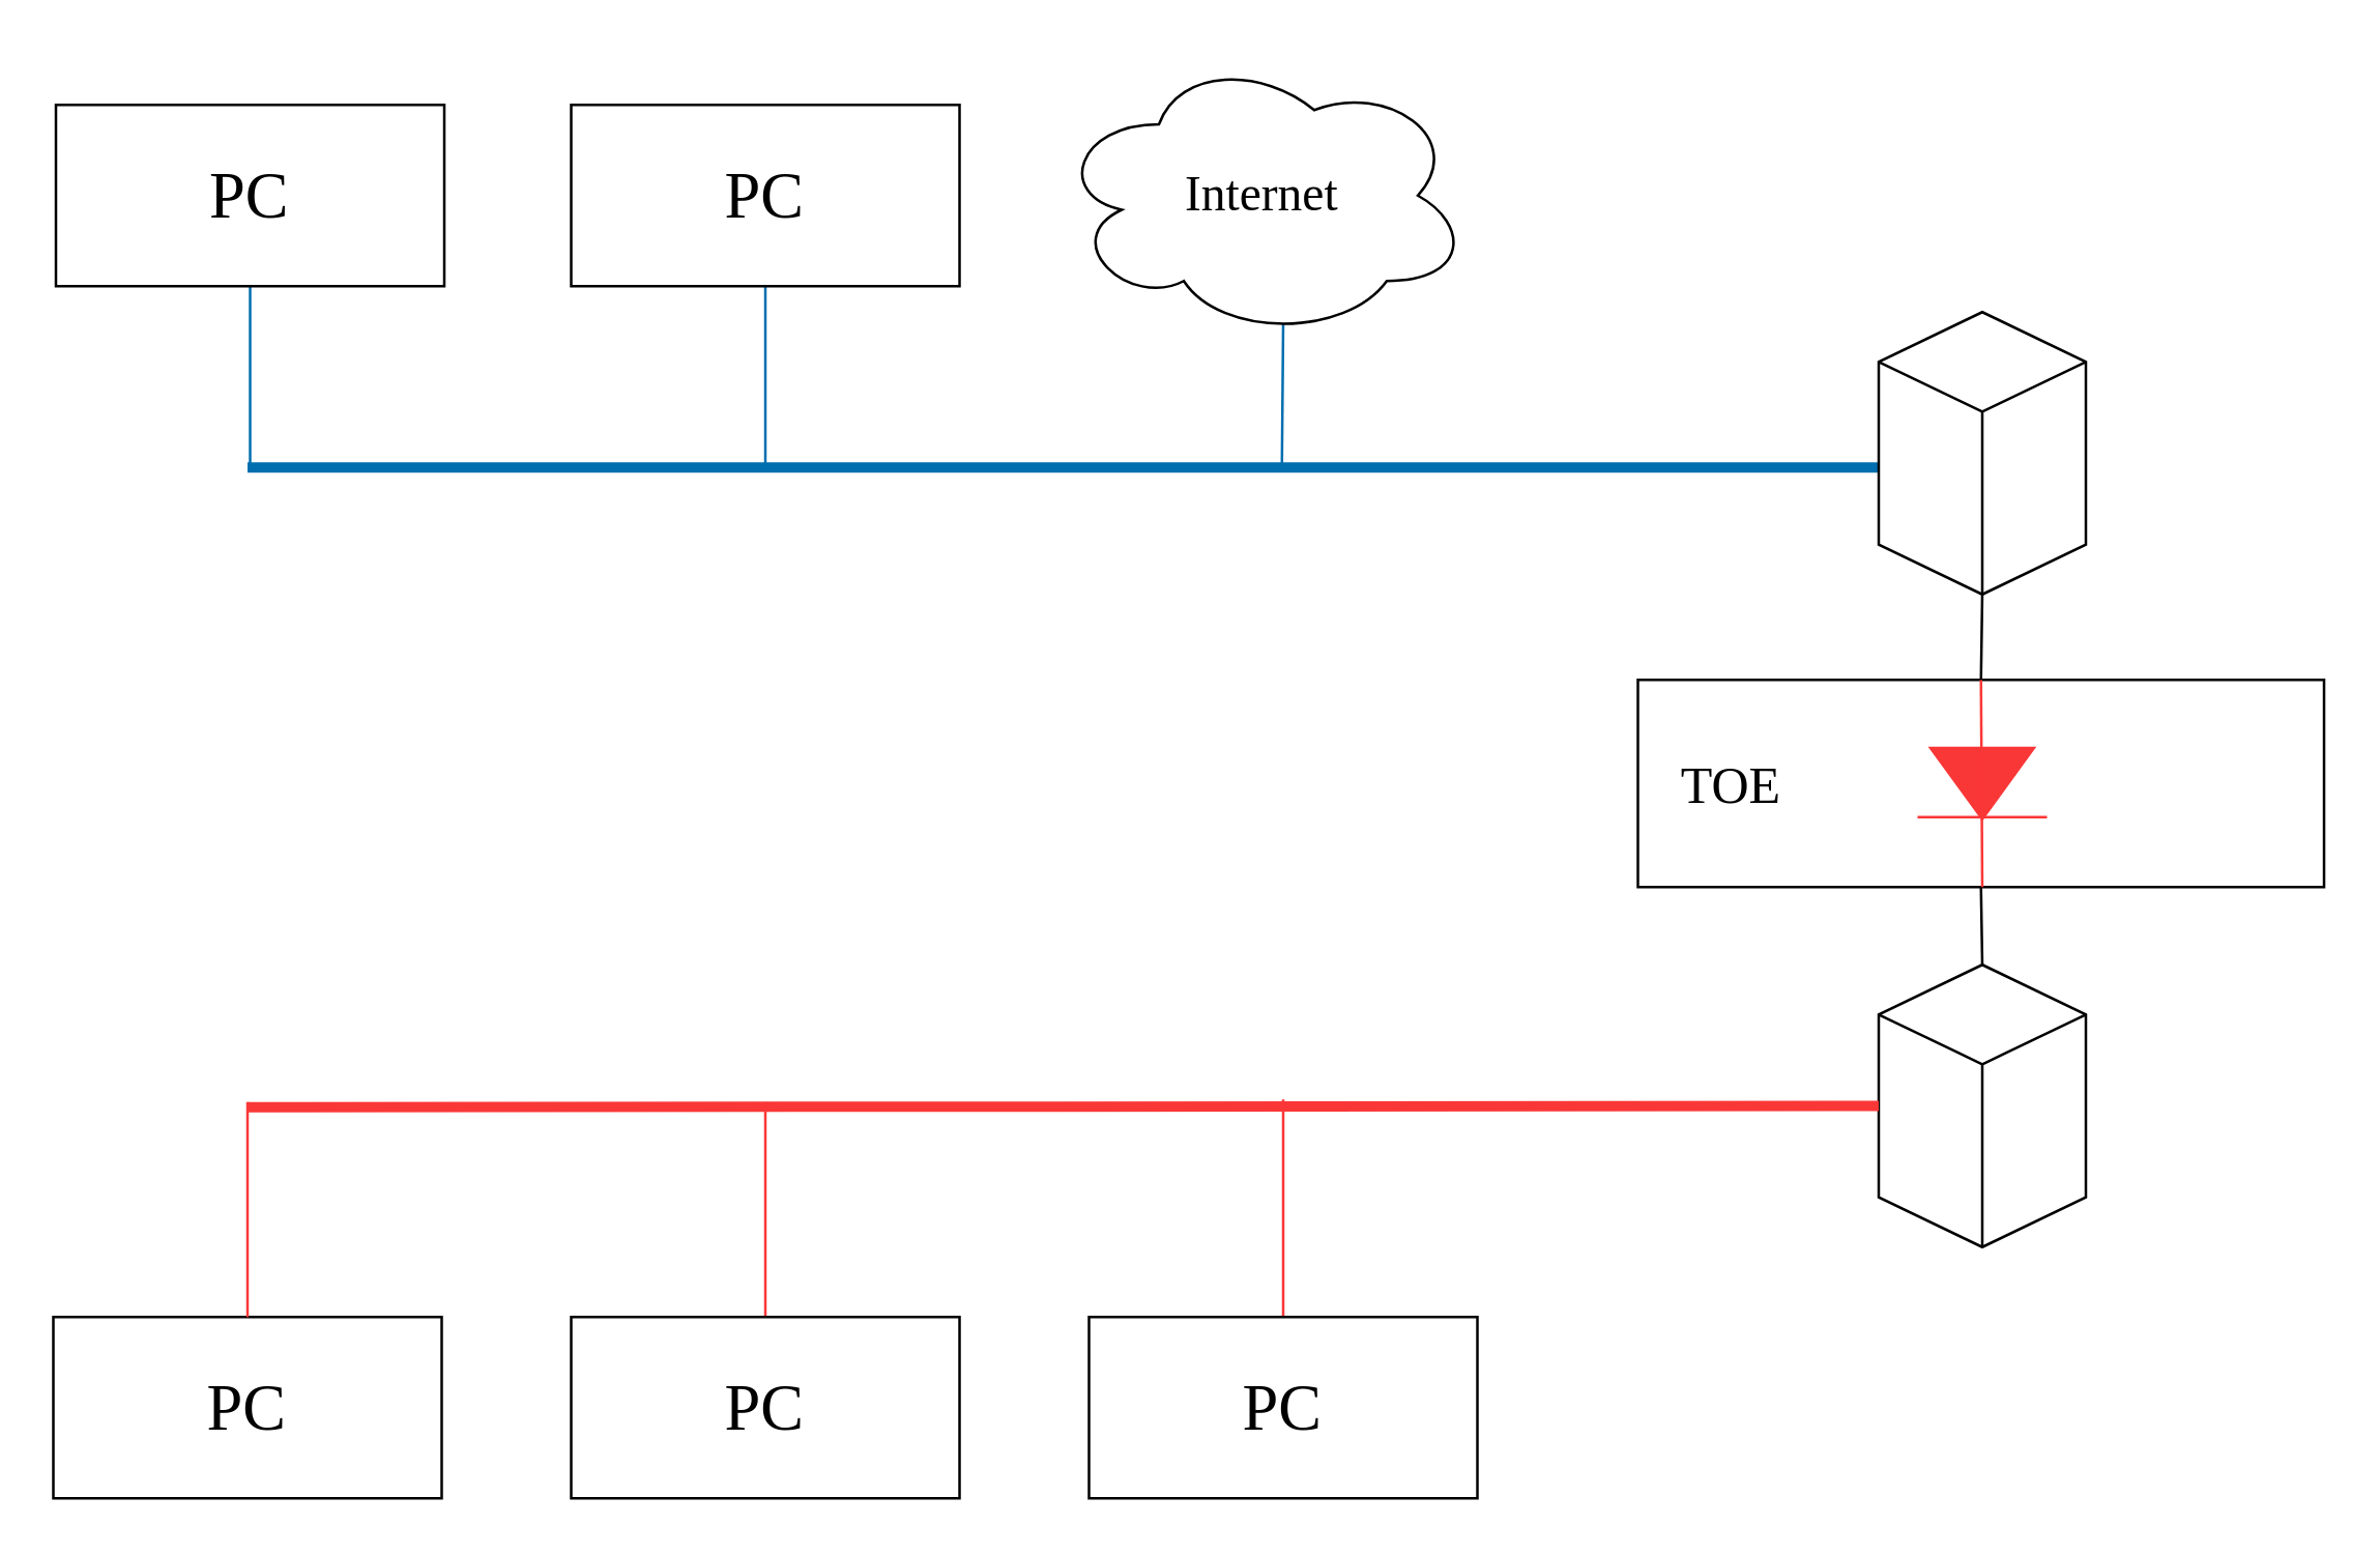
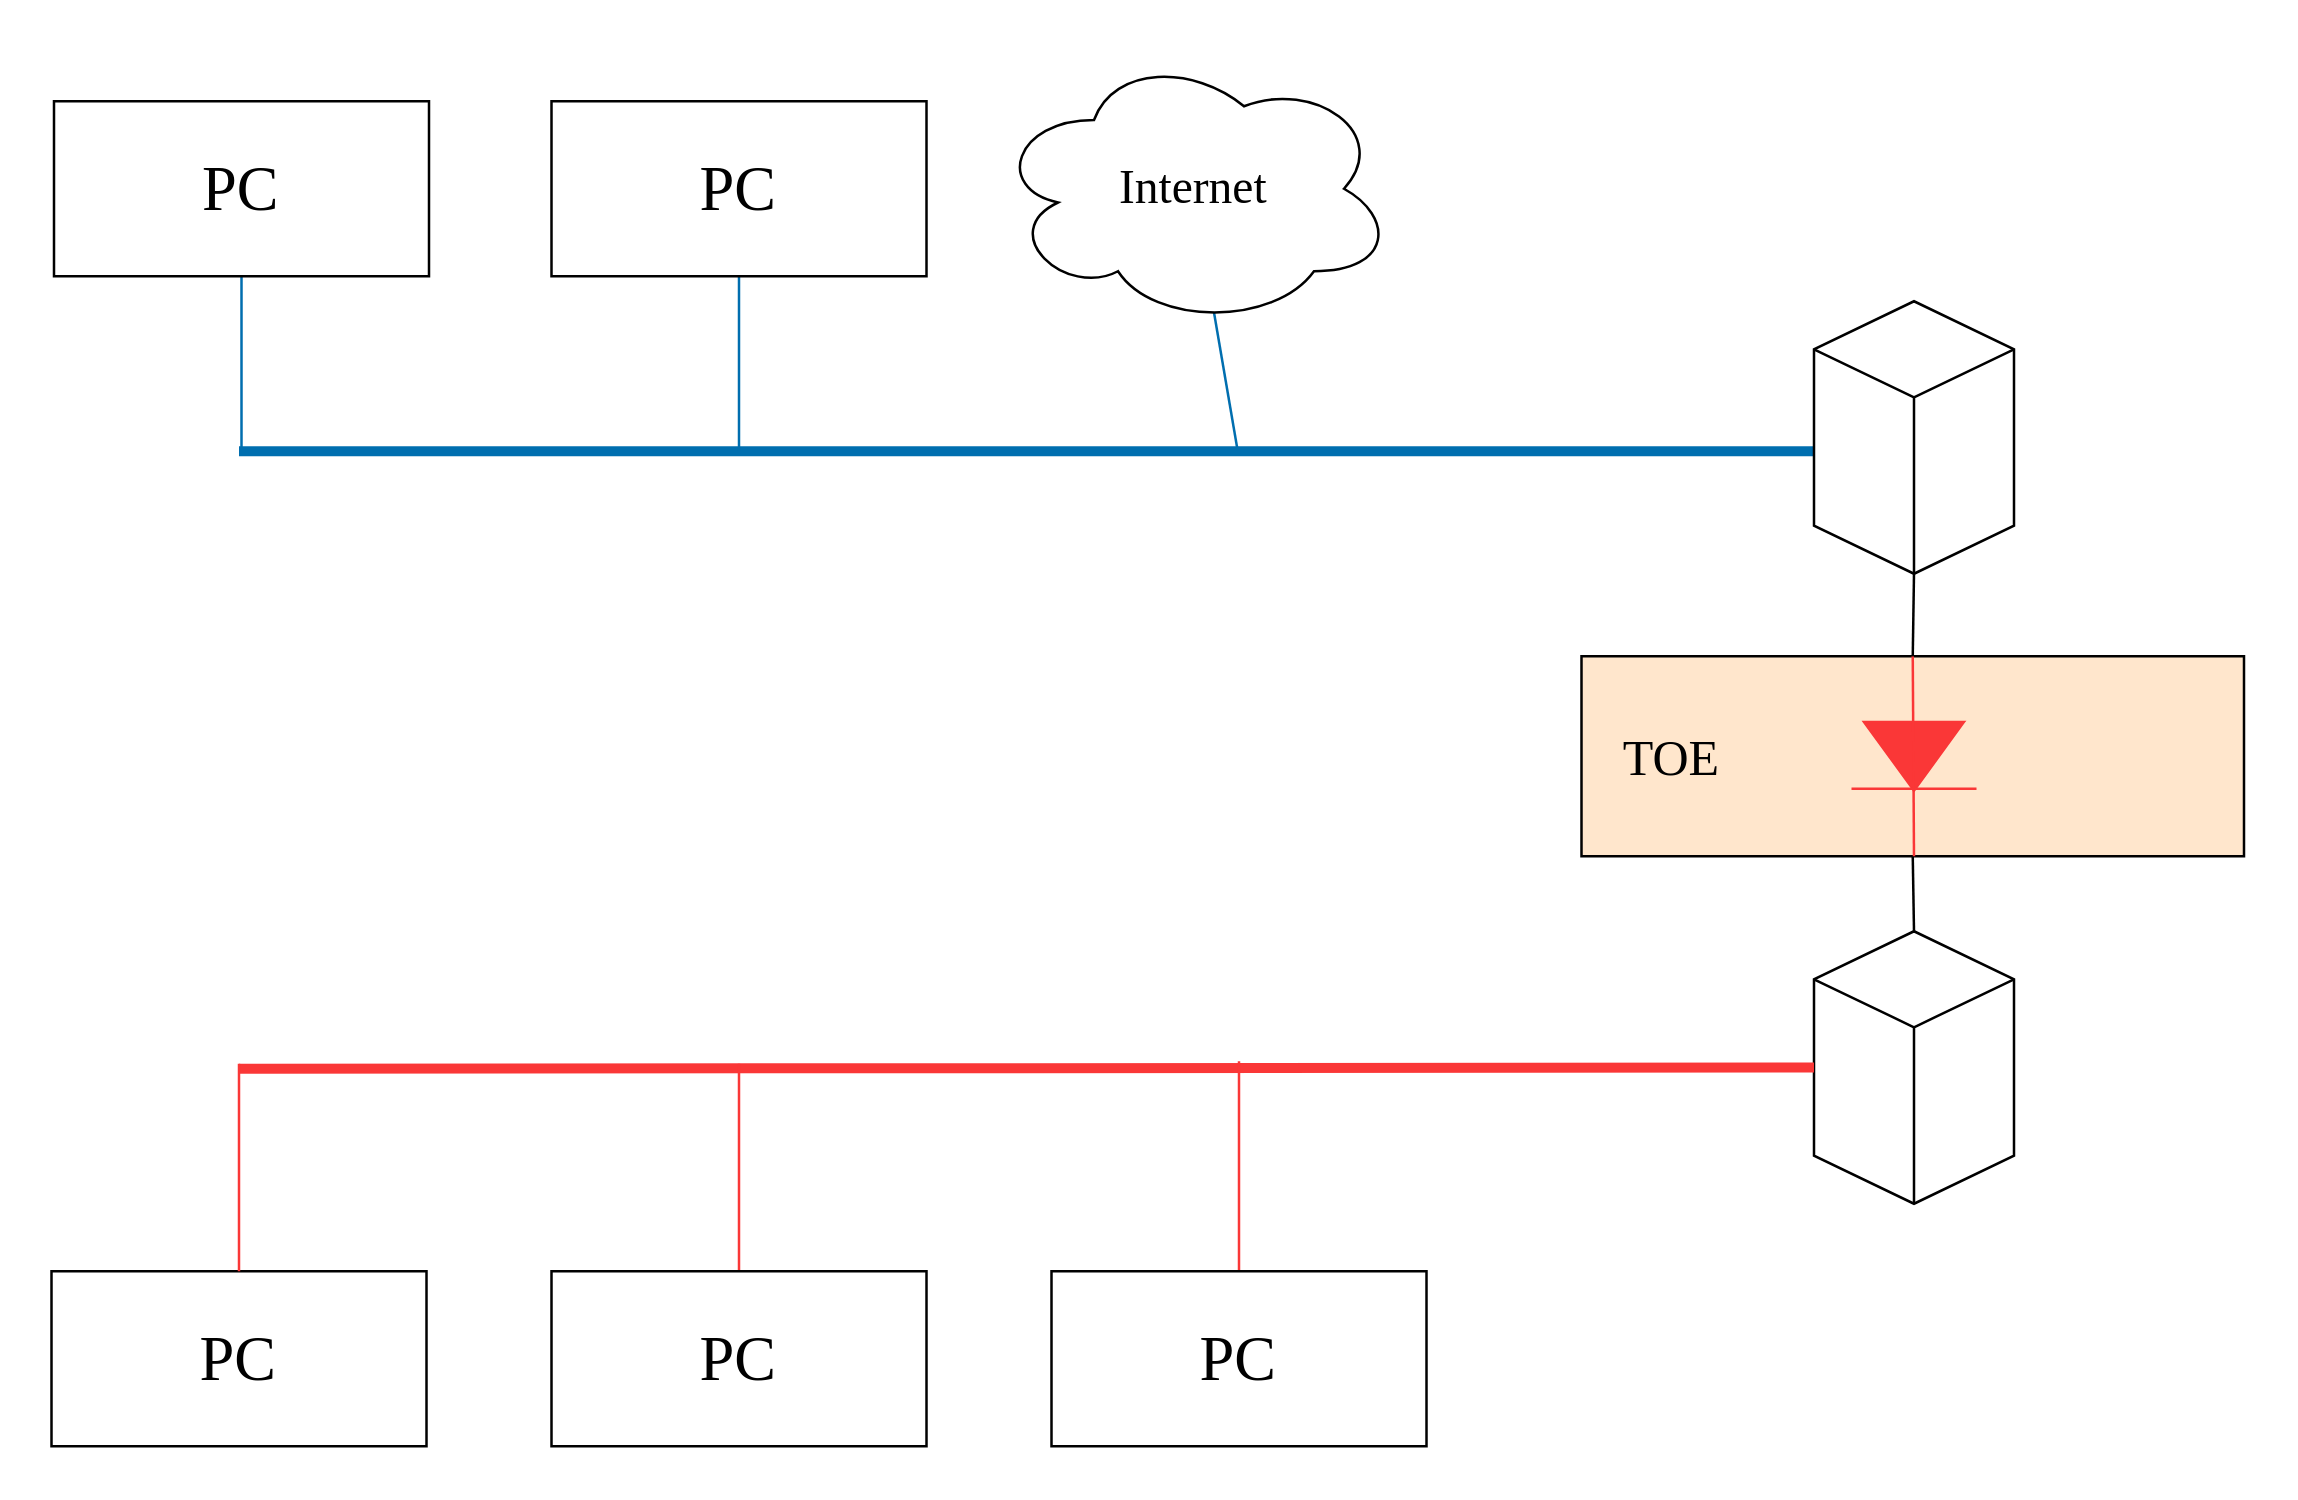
  <mxCell id="0" />
  <mxCell id="1" parent="0" />
  <mxCell id="2" value="" style="endArrow=none;html=1;rounded=0;entryX=0.5;entryY=1;entryDx=0;entryDy=0;fontColor=default;fillColor=#1ba1e2;strokeColor=#006EAF;" parent="1" edge="1"><mxGeometry width="50" height="50" relative="1" as="geometry"><mxPoint x="96" y="180" as="sourcePoint" /><mxPoint x="96" y="60" as="targetPoint" /><Array as="points" /></mxGeometry></mxCell>
  <mxCell id="3" value="" style="endArrow=none;html=1;rounded=0;fontColor=default;fillColor=#1ba1e2;strokeColor=#006EAF;strokeWidth=4;" parent="1" edge="1"><mxGeometry width="50" height="50" relative="1" as="geometry"><mxPoint x="95" y="180" as="sourcePoint" /><mxPoint x="735" y="180" as="targetPoint" /><Array as="points" /></mxGeometry></mxCell>
  <mxCell id="4" value="" style="endArrow=none;html=1;rounded=0;entryX=0.5;entryY=1;entryDx=0;entryDy=0;fontColor=default;fillColor=#1ba1e2;strokeColor=#006EAF;" parent="1" target="20" edge="1"><mxGeometry width="50" height="50" relative="1" as="geometry"><mxPoint x="295" y="180" as="sourcePoint" /><mxPoint x="295" y="60" as="targetPoint" /><Array as="points" /></mxGeometry></mxCell>
  <mxCell id="5" value="" style="endArrow=none;html=1;rounded=0;fontColor=default;fillColor=#1ba1e2;strokeColor=#006EAF;entryX=0.55;entryY=0.95;entryDx=0;entryDy=0;entryPerimeter=0;" parent="1" target="6" edge="1"><mxGeometry width="50" height="50" relative="1" as="geometry"><mxPoint x="494.5" y="180" as="sourcePoint" /><mxPoint x="565" y="129" as="targetPoint" /></mxGeometry></mxCell>
- <mxCell id="6" value="&lt;font style=&quot;font-size: 19px;&quot; face=&quot;Verdana&quot;&gt;Internet&lt;/font&gt;" style="ellipse;shape=cloud;whiteSpace=wrap;html=1;fillColor=default;fontColor=default;" parent="1" vertex="1"><mxGeometry x="407" y="20" width="160" height="110" as="geometry" /></mxCell>
+ <mxCell id="6" value="&lt;font style=&quot;font-size: 19px;&quot; face=&quot;Verdana&quot;&gt;Internet&lt;/font&gt;" style="ellipse;shape=cloud;whiteSpace=wrap;html=1;fillColor=default;fontColor=default;" parent="1" vertex="1"><mxGeometry x="397" y="20" width="160" height="110" as="geometry" /></mxCell>
  <mxCell id="7" value="" style="html=1;whiteSpace=wrap;shape=isoCube2;backgroundOutline=1;isoAngle=15;fontColor=default;" parent="1" vertex="1"><mxGeometry x="725" y="120" width="80" height="109" as="geometry" /></mxCell>
- <mxCell id="8" value="&lt;font style=&quot;font-size: 20px;&quot;&gt;&lt;font style=&quot;font-size: 20px;&quot; face=&quot;Verdana&quot;&gt;&amp;nbsp; &amp;nbsp;&lt;/font&gt;&lt;span style=&quot;font-family: Verdana; background-color: initial;&quot;&gt;&lt;font style=&quot;font-size: 20px;&quot;&gt;TOE&lt;/font&gt;&lt;/span&gt;&lt;/font&gt;" style="rounded=0;whiteSpace=wrap;html=1;align=left;" parent="1" vertex="1"><mxGeometry x="632" y="262" width="265" height="80" as="geometry" /></mxCell>
+ <mxCell id="8" value="&lt;font style=&quot;font-size: 20px;&quot;&gt;&lt;font style=&quot;font-size: 20px;&quot; face=&quot;Verdana&quot;&gt;&amp;nbsp; &amp;nbsp;&lt;/font&gt;&lt;span style=&quot;font-family: Verdana; background-color: initial;&quot;&gt;&lt;font style=&quot;font-size: 20px;&quot;&gt;TOE&lt;/font&gt;&lt;/span&gt;&lt;/font&gt;" style="rounded=0;whiteSpace=wrap;html=1;align=left;fillColor=#ffe6cc;" parent="1" vertex="1"><mxGeometry x="632" y="262" width="265" height="80" as="geometry" /></mxCell>
  <mxCell id="9" value="" style="endArrow=none;html=1;rounded=0;exitX=0.5;exitY=0;exitDx=0;exitDy=0;exitPerimeter=0;entryX=0.5;entryY=1;entryDx=0;entryDy=0;" parent="1" source="10" target="8" edge="1"><mxGeometry width="50" height="50" relative="1" as="geometry"><mxPoint x="775" y="423" as="sourcePoint" /><mxPoint x="770" y="353" as="targetPoint" /></mxGeometry></mxCell>
  <mxCell id="10" value="" style="html=1;whiteSpace=wrap;shape=isoCube2;backgroundOutline=1;isoAngle=15;fontColor=default;" parent="1" vertex="1"><mxGeometry x="725" y="372" width="80" height="109" as="geometry" /></mxCell>
  <mxCell id="11" value="" style="endArrow=none;html=1;rounded=0;strokeColor=#FA3737;entryX=0;entryY=0.5;entryDx=0;entryDy=0;entryPerimeter=0;strokeWidth=4;" parent="1" target="10" edge="1"><mxGeometry width="50" height="50" relative="1" as="geometry"><mxPoint x="95" y="427" as="sourcePoint" /><mxPoint x="775" y="512" as="targetPoint" /></mxGeometry></mxCell>
  <mxCell id="12" value="" style="triangle;whiteSpace=wrap;html=1;rotation=90;strokeColor=#FA3737;gradientColor=none;fillColor=#FA3737;shadow=0;rounded=0;" parent="1" vertex="1"><mxGeometry x="751.25" y="282" width="27.5" height="40" as="geometry" /></mxCell>
  <mxCell id="13" value="" style="endArrow=none;html=1;rounded=0;strokeColor=#FA3737;" parent="1" edge="1"><mxGeometry width="50" height="50" relative="1" as="geometry"><mxPoint x="740" y="315" as="sourcePoint" /><mxPoint x="790" y="315" as="targetPoint" /></mxGeometry></mxCell>
  <mxCell id="14" value="" style="endArrow=none;html=1;rounded=0;strokeColor=#FA3737;exitX=0.5;exitY=0;exitDx=0;exitDy=0;" parent="1" source="15" edge="1"><mxGeometry width="50" height="50" relative="1" as="geometry"><mxPoint x="495" y="575" as="sourcePoint" /><mxPoint x="495" y="424" as="targetPoint" /></mxGeometry></mxCell>
  <mxCell id="15" value="&lt;font face=&quot;Verdana&quot;&gt;&lt;span style=&quot;font-size: 25px;&quot;&gt;PC&lt;/span&gt;&lt;/font&gt;" style="rounded=0;whiteSpace=wrap;html=1;fontColor=default;" parent="1" vertex="1"><mxGeometry x="420" y="508" width="150" height="70" as="geometry" /></mxCell>
  <mxCell id="16" value="" style="endArrow=none;html=1;rounded=0;exitX=0.5;exitY=0;exitDx=0;exitDy=0;strokeColor=#FA3737;" parent="1" source="17" edge="1"><mxGeometry width="50" height="50" relative="1" as="geometry"><mxPoint x="295" y="565" as="sourcePoint" /><mxPoint x="295" y="425" as="targetPoint" /></mxGeometry></mxCell>
  <mxCell id="17" value="&lt;font face=&quot;Verdana&quot;&gt;&lt;span style=&quot;font-size: 25px;&quot;&gt;PC&lt;/span&gt;&lt;/font&gt;" style="rounded=0;whiteSpace=wrap;html=1;fontColor=default;" parent="1" vertex="1"><mxGeometry x="220" y="508" width="150" height="70" as="geometry" /></mxCell>
  <mxCell id="18" value="&lt;font face=&quot;Verdana&quot;&gt;&lt;span style=&quot;font-size: 25px;&quot;&gt;PC&lt;/span&gt;&lt;/font&gt;" style="rounded=0;whiteSpace=wrap;html=1;fontColor=default;" parent="1" vertex="1"><mxGeometry x="20" y="508" width="150" height="70" as="geometry" /></mxCell>
  <mxCell id="19" value="" style="endArrow=none;html=1;rounded=0;strokeColor=#FA3737;exitX=0.5;exitY=0;exitDx=0;exitDy=0;endSize=6;startSize=6;" parent="1" source="18" edge="1"><mxGeometry width="50" height="50" relative="1" as="geometry"><mxPoint x="95" y="565" as="sourcePoint" /><mxPoint x="95" y="425" as="targetPoint" /></mxGeometry></mxCell>
  <mxCell id="20" value="&lt;font face=&quot;Verdana&quot;&gt;&lt;span style=&quot;font-size: 25px;&quot;&gt;PC&lt;/span&gt;&lt;/font&gt;" style="rounded=0;whiteSpace=wrap;html=1;fontColor=default;" parent="1" vertex="1"><mxGeometry x="220" y="40" width="150" height="70" as="geometry" /></mxCell>
  <mxCell id="21" value="&lt;font face=&quot;Verdana&quot;&gt;&lt;span style=&quot;font-size: 25px;&quot;&gt;PC&lt;/span&gt;&lt;/font&gt;" style="rounded=0;whiteSpace=wrap;html=1;fontColor=default;" parent="1" vertex="1"><mxGeometry x="21" y="40" width="150" height="70" as="geometry" /></mxCell>
  <mxCell id="22" value="" style="endArrow=none;html=1;rounded=0;strokeColor=#FA3737;entryX=0.5;entryY=0;entryDx=0;entryDy=0;" parent="1" target="8" edge="1"><mxGeometry width="50" height="50" relative="1" as="geometry"><mxPoint x="765" y="342" as="sourcePoint" /><mxPoint x="775" y="312" as="targetPoint" /></mxGeometry></mxCell>
  <mxCell id="23" value="" style="endArrow=none;html=1;rounded=0;fontSize=12;startSize=8;endSize=8;curved=1;entryX=0.5;entryY=1;entryDx=0;entryDy=0;entryPerimeter=0;exitX=0.5;exitY=0;exitDx=0;exitDy=0;" edge="1" parent="1" source="8" target="7"><mxGeometry width="50" height="50" relative="1" as="geometry"><mxPoint x="435" y="312" as="sourcePoint" /><mxPoint x="485" y="262" as="targetPoint" /></mxGeometry></mxCell>
